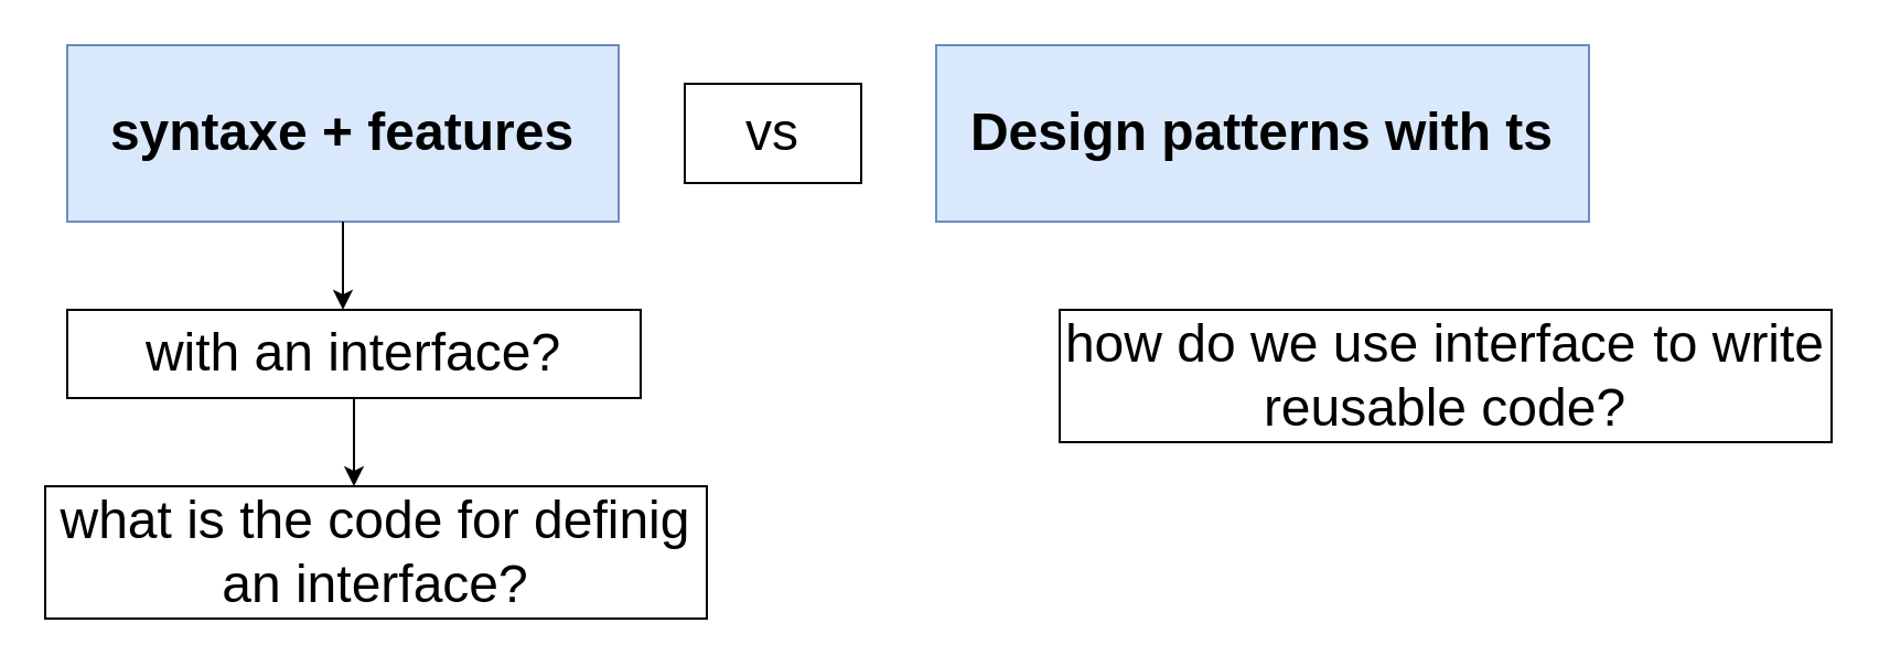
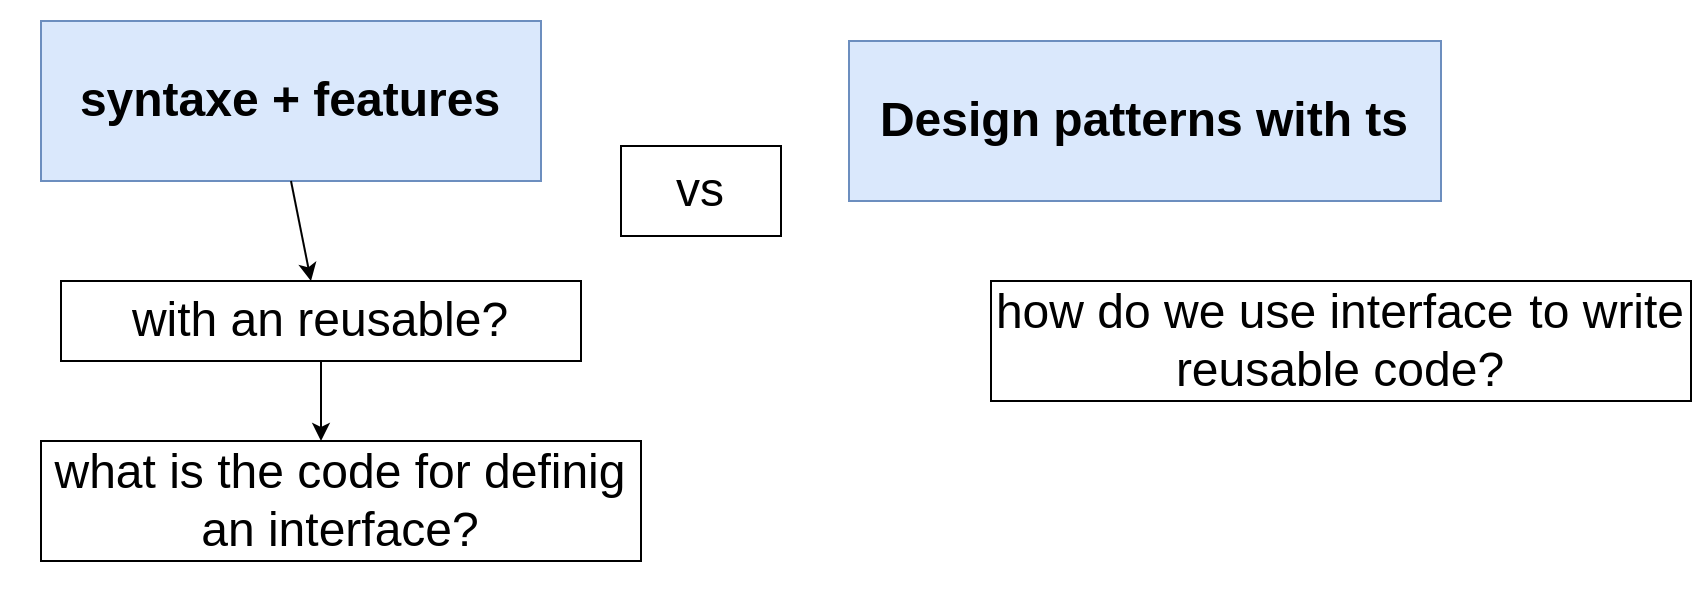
  <mxCell id="0" />
  <mxCell id="1" parent="0" />
  <mxCell id="2" style="edgeStyle=orthogonalEdgeStyle;rounded=0;orthogonalLoop=1;jettySize=auto;html=1;fontSize=24;" edge="1" parent="1"><mxGeometry relative="1" as="geometry"><mxPoint x="160" y="220" as="targetPoint" /><mxPoint x="155" y="170" as="sourcePoint" /><Array as="points"><mxPoint x="160" y="170" /></Array></mxGeometry></mxCell>
- <mxCell id="3" value="&lt;b&gt;&lt;font style=&quot;font-size: 24px;&quot;&gt;syntaxe + features&lt;/font&gt;&lt;/b&gt;" style="rounded=0;whiteSpace=wrap;html=1;fillColor=#dae8fc;strokeColor=#6c8ebf;" vertex="1" parent="1"><mxGeometry x="30" y="20" width="250" height="80" as="geometry" /></mxCell>
- <mxCell id="4" value="vs" style="rounded=0;whiteSpace=wrap;html=1;fontSize=24;" vertex="1" parent="1"><mxGeometry x="310" y="37.5" width="80" height="45" as="geometry" /></mxCell>
+ <mxCell id="3" value="&lt;b&gt;&lt;font style=&quot;font-size: 24px;&quot;&gt;syntaxe + features&lt;/font&gt;&lt;/b&gt;" style="rounded=0;whiteSpace=wrap;html=1;fillColor=#dae8fc;strokeColor=#6c8ebf;" vertex="1" parent="1"><mxGeometry x="20" y="10" width="250" height="80" as="geometry" /></mxCell>
+ <mxCell id="4" value="vs" style="rounded=0;whiteSpace=wrap;html=1;fontSize=24;" vertex="1" parent="1"><mxGeometry x="310" y="72.5" width="80" height="45" as="geometry" /></mxCell>
  <mxCell id="5" value="&lt;b&gt;Design patterns with ts&lt;/b&gt;" style="whiteSpace=wrap;html=1;fontSize=24;rounded=0;fillColor=#dae8fc;strokeColor=#6c8ebf;" vertex="1" parent="1"><mxGeometry x="424" y="20" width="296" height="80" as="geometry" /></mxCell>
  <mxCell id="6" value="" style="endArrow=classic;html=1;rounded=0;fontSize=24;exitX=0.5;exitY=1;exitDx=0;exitDy=0;" edge="1" parent="1" source="3"><mxGeometry width="50" height="50" relative="1" as="geometry"><mxPoint x="110" y="130" as="sourcePoint" /><mxPoint x="155" y="140" as="targetPoint" /></mxGeometry></mxCell>
- <mxCell id="7" value="with an interface?" style="rounded=0;whiteSpace=wrap;html=1;fontSize=24;" vertex="1" parent="1"><mxGeometry x="30" y="140" width="260" height="40" as="geometry" /></mxCell>
+ <mxCell id="7" value="with an reusable?" style="rounded=0;whiteSpace=wrap;html=1;fontSize=24;" vertex="1" parent="1"><mxGeometry x="30" y="140" width="260" height="40" as="geometry" /></mxCell>
  <mxCell id="8" value="what is the code for definig an interface?" style="rounded=0;whiteSpace=wrap;html=1;fontSize=24;" vertex="1" parent="1"><mxGeometry y="220" width="300" height="60" as="geometry" x="20" /></mxCell>
- <mxCell id="9" value="how do we use interface&lt;span style=&quot;white-space: pre;&quot;&gt;&#09;&lt;/span&gt;to write reusable code?" style="rounded=0;whiteSpace=wrap;html=1;fontSize=24;" vertex="1" parent="1"><mxGeometry x="480" y="140" width="350" height="60" as="geometry" /></mxCell>
+ <mxCell id="9" value="how do we use interface&lt;span style=&quot;white-space: pre;&quot;&gt;&#09;&lt;/span&gt;to write reusable code?" style="rounded=0;whiteSpace=wrap;html=1;fontSize=24;" vertex="1" parent="1"><mxGeometry x="495" y="140" width="350" height="60" as="geometry" /></mxCell>
